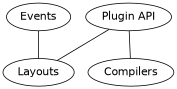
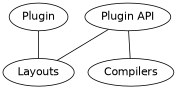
  graph {
    fontname="DejaVu Sans"
    node [fontname="DejaVu Sans"]
    edge [fontname="DejaVu Sans"]
-   Events
+   Events [label=Plugin]
    Layouts
    n3 [label="Plugin API"]
    Compilers
    Events -- Layouts
    n3 -- Layouts
    n3 -- Compilers
  }
